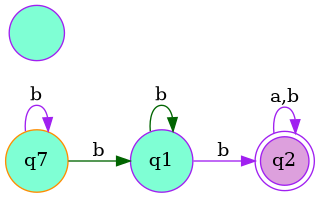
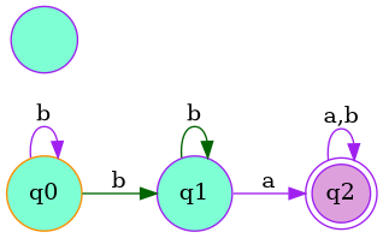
  digraph {
    rankdir=LR
    node [color=purple fillcolor=aquamarine margin=0.1 shape=circle style=filled]
    edge [color=purple]
    q2 [fillcolor=plum margin=0 shape=doublecircle]
    " " [width=0]
-   q0 [color=darkorange label=q7]
+   q0 [color=darkorange]
    q1
    q2 -> q2 [label="a,b"]
    q0 -> q0 [label=b]
    q0 -> q1 [color=darkgreen label=b]
-   q1 -> q2 [label=b]
+   q1 -> q2 [label=a]
    q1 -> q1 [color=darkgreen label=b]
  }
